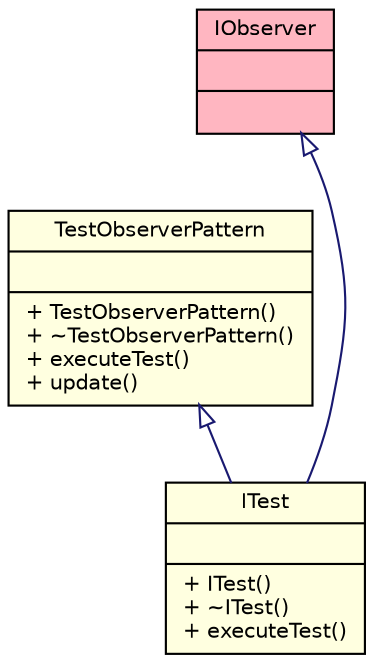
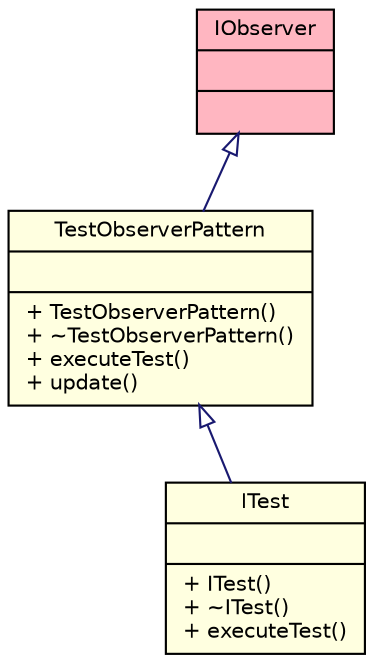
  digraph {
    node [color=black fillcolor=lightyellow fontname=Helvetica fontsize=10 shape=record style=filled]
    edge [arrowtail=onormal color=midnightblue dir=back fontname=Helvetica fontsize=10 labelfontname=Helvetica labelfontsize=10 style=solid]
    n1 [fontcolor=black height=0.2 label="{TestObserverPattern\n||+ TestObserverPattern()\l+ ~TestObserverPattern()\l+ executeTest()\l+ update()\l}" width=0.4]
    n2 [height=0.2 label="{ITest\n||+ ITest()\l+ ~ITest()\l+ executeTest()\l}" width=0.4]
    n3 [fillcolor=lightpink height=0.2 label="{IObserver\n||}" width=0.4]
    n1 -> n2
-   n3 -> n2
+   n3 -> n1
  }
